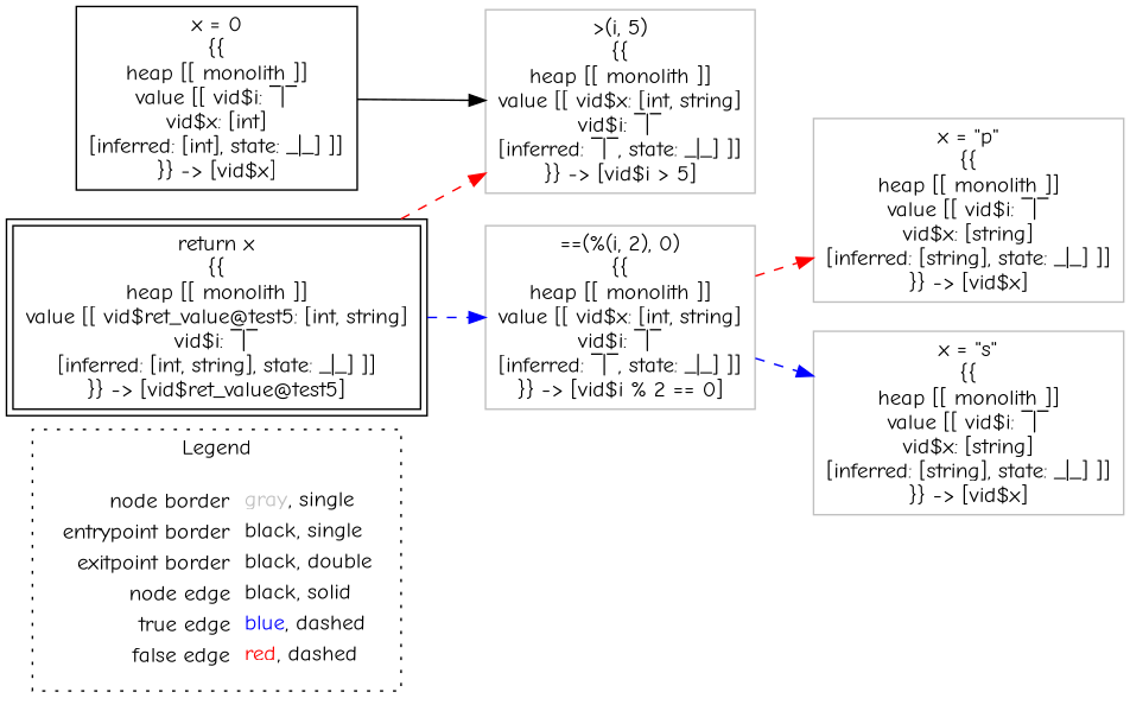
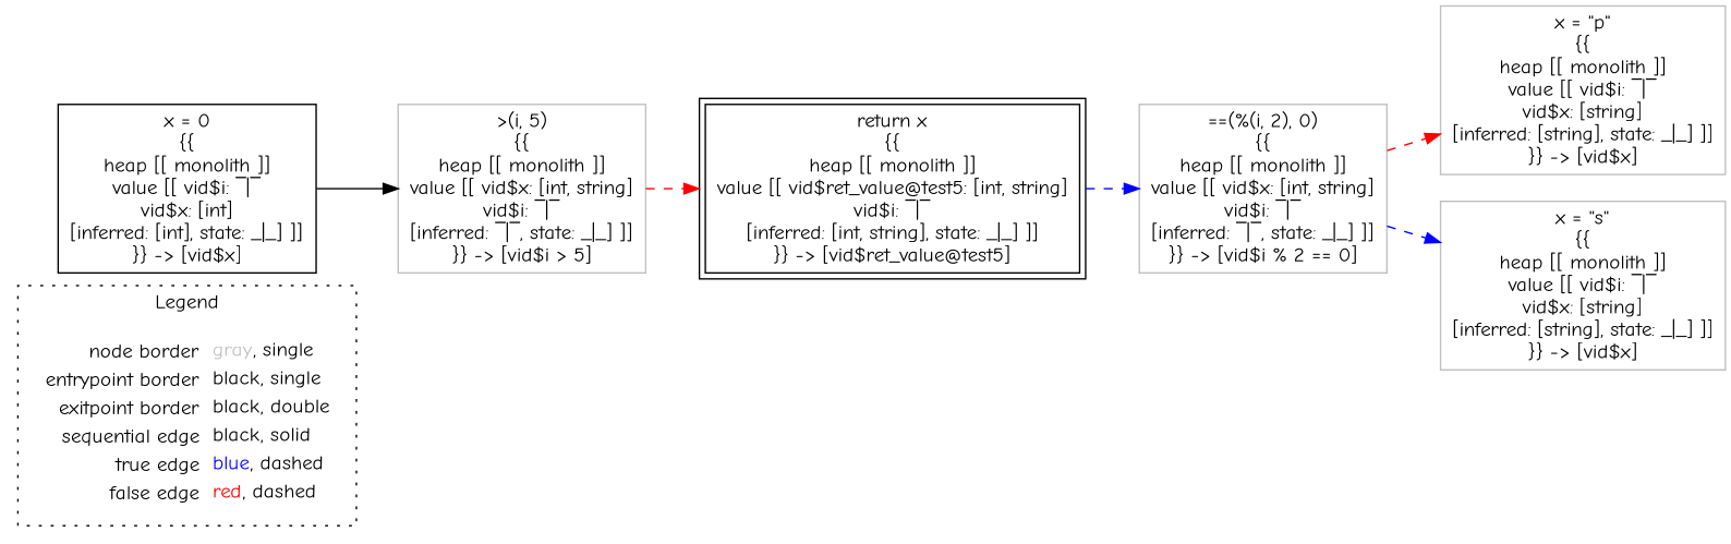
  digraph {
    fontname="Comic Neue"
    rankdir=LR
    node [fontname="Comic Neue" shape=rect color=gray]
    edge [color=red fontname="Comic Neue" style=dashed]
-   n1 [label=<<table border="0" cellpadding="2" cellspacing="0" cellborder="0"><tr><td align="right">node border&nbsp;</td><td align="left"><font color="gray">gray</font>, single</td></tr><tr><td align="right">entrypoint border&nbsp;</td><td align="left"><font color="black">black</font>, single</td></tr><tr><td align="right">exitpoint border&nbsp;</td><td align="left"><font color="black">black</font>, double</td></tr><tr><td align="right">node edge&nbsp;</td><td align="left"><font color="black">black</font>, solid</td></tr><tr><td align="right">true edge&nbsp;</td><td align="left"><font color="blue">blue</font>, dashed</td></tr><tr><td align="right">false edge&nbsp;</td><td align="left"><font color="red">red</font>, dashed</td></tr></table>> shape=plaintext color=""]
+   n1 [label=<<table border="0" cellpadding="2" cellspacing="0" cellborder="0"><tr><td align="right">node border&nbsp;</td><td align="left"><font color="gray">gray</font>, single</td></tr><tr><td align="right">entrypoint border&nbsp;</td><td align="left"><font color="black">black</font>, single</td></tr><tr><td align="right">exitpoint border&nbsp;</td><td align="left"><font color="black">black</font>, double</td></tr><tr><td align="right">sequential edge&nbsp;</td><td align="left"><font color="black">black</font>, solid</td></tr><tr><td align="right">true edge&nbsp;</td><td align="left"><font color="blue">blue</font>, dashed</td></tr><tr><td align="right">false edge&nbsp;</td><td align="left"><font color="red">red</font>, dashed</td></tr></table>> shape=plaintext color=""]
    n2 [color=black label=<x = 0<BR/>{{<BR/>heap [[ monolith ]]<BR/>value [[ vid$i: &oline;|&oline;<BR/>vid$x: [int]<BR/>[inferred: [int], state: _|_] ]]<BR/>}} -&gt; [vid$x]>]
    n3 [label=<&gt;(i, 5)<BR/>{{<BR/>heap [[ monolith ]]<BR/>value [[ vid$x: [int, string]<BR/>vid$i: &oline;|&oline;<BR/>[inferred: &oline;|&oline;, state: _|_] ]]<BR/>}} -&gt; [vid$i &gt; 5]>]
    n4 [color=black label=<return x<BR/>{{<BR/>heap [[ monolith ]]<BR/>value [[ vid$ret_value@test5: [int, string]<BR/>vid$i: &oline;|&oline;<BR/>[inferred: [int, string], state: _|_] ]]<BR/>}} -&gt; [vid$ret_value@test5]> peripheries=2]
    n5 [label=<==(%(i, 2), 0)<BR/>{{<BR/>heap [[ monolith ]]<BR/>value [[ vid$x: [int, string]<BR/>vid$i: &oline;|&oline;<BR/>[inferred: &oline;|&oline;, state: _|_] ]]<BR/>}} -&gt; [vid$i % 2 == 0]>]
    n6 [label=<x = &quot;p&quot;<BR/>{{<BR/>heap [[ monolith ]]<BR/>value [[ vid$i: &oline;|&oline;<BR/>vid$x: [string]<BR/>[inferred: [string], state: _|_] ]]<BR/>}} -&gt; [vid$x]>]
    n7 [label=<x = &quot;s&quot;<BR/>{{<BR/>heap [[ monolith ]]<BR/>value [[ vid$i: &oline;|&oline;<BR/>vid$x: [string]<BR/>[inferred: [string], state: _|_] ]]<BR/>}} -&gt; [vid$x]>]
    subgraph cluster_1 {
      label=Legend
      style=dotted
      n1
    }
    n2 -> n3 [color=black style=""]
-   n4 -> n3
+   n3 -> n4
    n4 -> n5 [color=blue]
    n5 -> n6
    n5 -> n7 [color=blue]
  }
